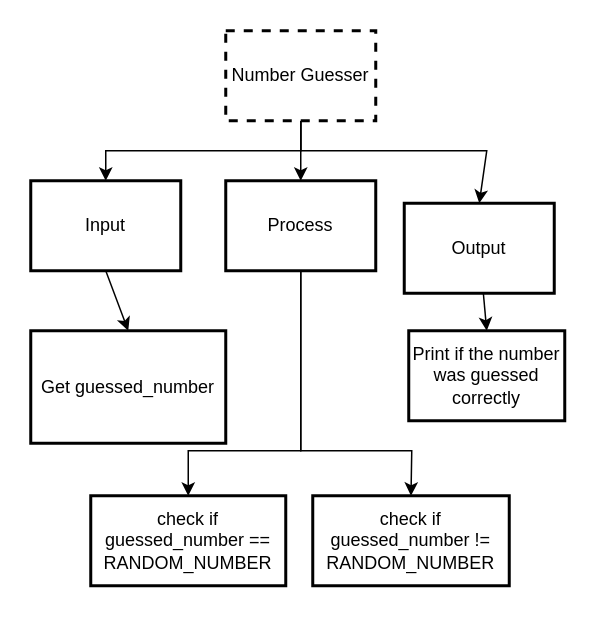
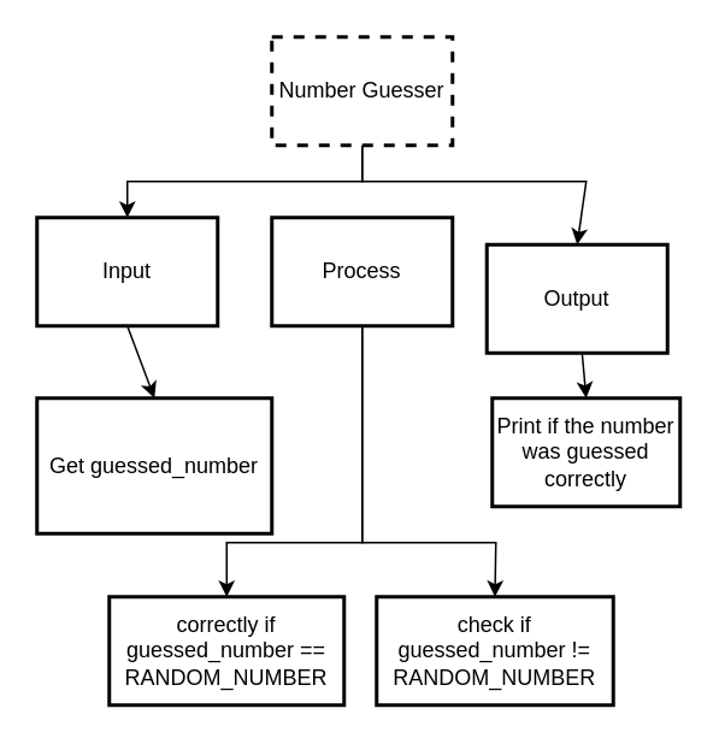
  <mxCell id="0" />
  <mxCell id="1" parent="0" />
  <mxCell id="2" style="edgeStyle=none;rounded=0;html=1;exitX=0.5;exitY=1;exitDx=0;exitDy=0;entryX=0.5;entryY=0;entryDx=0;entryDy=0;" parent="1" source="4" target="15" edge="1"><mxGeometry relative="1" as="geometry"><Array as="points"><mxPoint x="200" y="300" /><mxPoint x="125" y="300" /></Array></mxGeometry></mxCell>
  <mxCell id="3" style="edgeStyle=none;rounded=0;html=1;exitX=0.5;exitY=1;exitDx=0;exitDy=0;entryX=0.5;entryY=0;entryDx=0;entryDy=0;" parent="1" source="4" target="16" edge="1"><mxGeometry relative="1" as="geometry"><Array as="points"><mxPoint x="200" y="300" /><mxPoint x="274" y="300" /></Array></mxGeometry></mxCell>
  <mxCell id="4" value="Process" style="rounded=0;whiteSpace=wrap;html=1;absoluteArcSize=1;arcSize=14;strokeWidth=2;" parent="1" vertex="1"><mxGeometry x="150" y="120" width="100" height="60" as="geometry" /></mxCell>
  <mxCell id="5" style="edgeStyle=none;html=1;exitX=0.5;exitY=1;exitDx=0;exitDy=0;entryX=0.5;entryY=0;entryDx=0;entryDy=0;rounded=0;" parent="1" source="8" target="10" edge="1"><mxGeometry relative="1" as="geometry"><Array as="points"><mxPoint x="200" y="100" /><mxPoint x="70" y="100" /></Array></mxGeometry></mxCell>
- <mxCell id="6" style="edgeStyle=none;rounded=0;html=1;exitX=0.5;exitY=1;exitDx=0;exitDy=0;entryX=0.5;entryY=0;entryDx=0;entryDy=0;" parent="1" source="8" target="4" edge="1"><mxGeometry relative="1" as="geometry" /></mxCell>
  <mxCell id="7" style="edgeStyle=none;rounded=0;html=1;exitX=0.5;exitY=1;exitDx=0;exitDy=0;entryX=0.5;entryY=0;entryDx=0;entryDy=0;" parent="1" source="8" target="12" edge="1"><mxGeometry relative="1" as="geometry"><Array as="points"><mxPoint x="200" y="100" /><mxPoint x="324" y="100" /></Array></mxGeometry></mxCell>
  <mxCell id="8" value="Number Guesser" style="rounded=0;whiteSpace=wrap;html=1;absoluteArcSize=1;arcSize=14;strokeWidth=2;dashed=1;" parent="1" vertex="1"><mxGeometry x="150" y="20" width="100" height="60" as="geometry" /></mxCell>
  <mxCell id="9" style="edgeStyle=none;rounded=0;html=1;exitX=0.5;exitY=1;exitDx=0;exitDy=0;entryX=0.5;entryY=0;entryDx=0;entryDy=0;" parent="1" source="10" target="13" edge="1"><mxGeometry relative="1" as="geometry" /></mxCell>
  <mxCell id="10" value="Input" style="rounded=0;whiteSpace=wrap;html=1;absoluteArcSize=1;arcSize=14;strokeWidth=2;" parent="1" vertex="1"><mxGeometry x="20" y="120" width="100" height="60" as="geometry" /></mxCell>
  <mxCell id="11" style="edgeStyle=none;rounded=0;html=1;entryX=0.5;entryY=0;entryDx=0;entryDy=0;" parent="1" source="12" target="14" edge="1"><mxGeometry relative="1" as="geometry" /></mxCell>
  <mxCell id="12" value="Output" style="rounded=0;whiteSpace=wrap;html=1;absoluteArcSize=1;arcSize=14;strokeWidth=2;" parent="1" vertex="1"><mxGeometry x="269" y="135" width="100" height="60" as="geometry" /></mxCell>
  <mxCell id="13" value="Get guessed_number" style="rounded=0;whiteSpace=wrap;html=1;absoluteArcSize=1;arcSize=14;strokeWidth=2;" parent="1" vertex="1"><mxGeometry x="20" y="220" width="130" height="75" as="geometry" /></mxCell>
  <mxCell id="14" value="Print if the number was guessed correctly" style="rounded=0;whiteSpace=wrap;html=1;absoluteArcSize=1;arcSize=14;strokeWidth=2;" parent="1" vertex="1"><mxGeometry x="272" y="220" width="104" height="60" as="geometry" /></mxCell>
- <mxCell id="15" value="check if guessed_number == RANDOM_NUMBER" style="rounded=0;whiteSpace=wrap;html=1;absoluteArcSize=1;arcSize=14;strokeWidth=2;" parent="1" vertex="1"><mxGeometry x="60" y="330" width="130" height="60" as="geometry" /></mxCell>
+ <mxCell id="15" value="correctly if guessed_number == RANDOM_NUMBER" style="rounded=0;whiteSpace=wrap;html=1;absoluteArcSize=1;arcSize=14;strokeWidth=2;" parent="1" vertex="1"><mxGeometry x="60" y="330" width="130" height="60" as="geometry" /></mxCell>
  <mxCell id="16" value="check if guessed_number != RANDOM_NUMBER" style="rounded=0;whiteSpace=wrap;html=1;absoluteArcSize=1;arcSize=14;strokeWidth=2;" parent="1" vertex="1"><mxGeometry x="208" y="330" width="131" height="60" as="geometry" /></mxCell>
